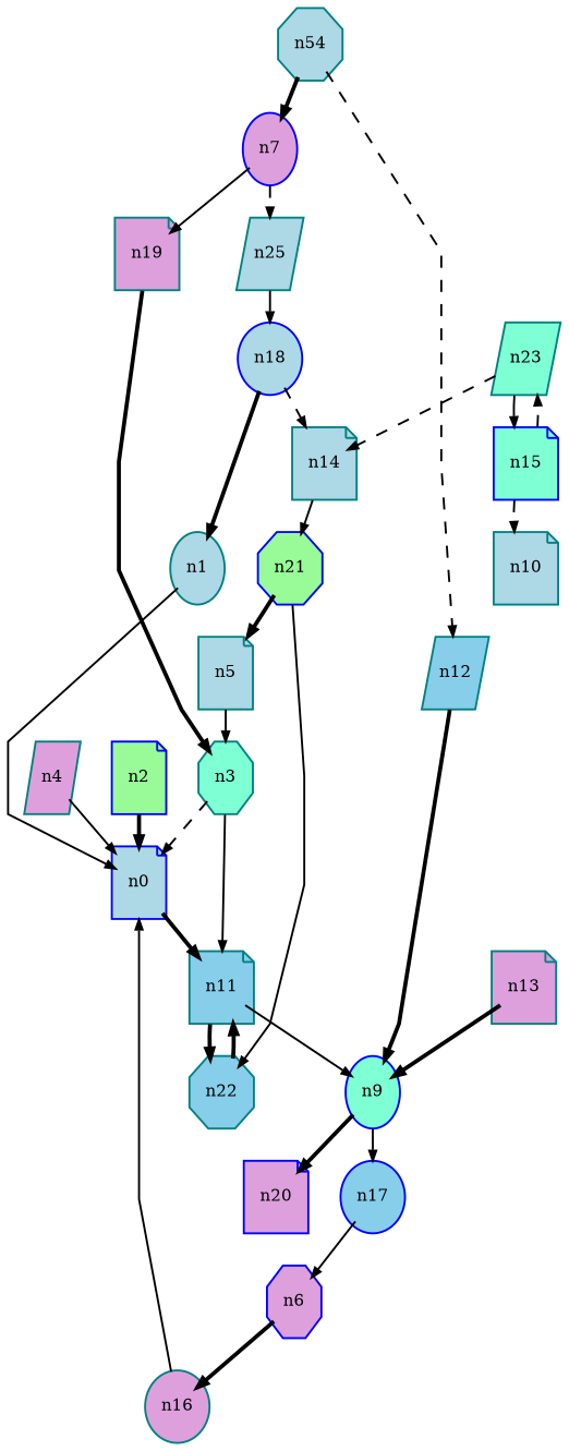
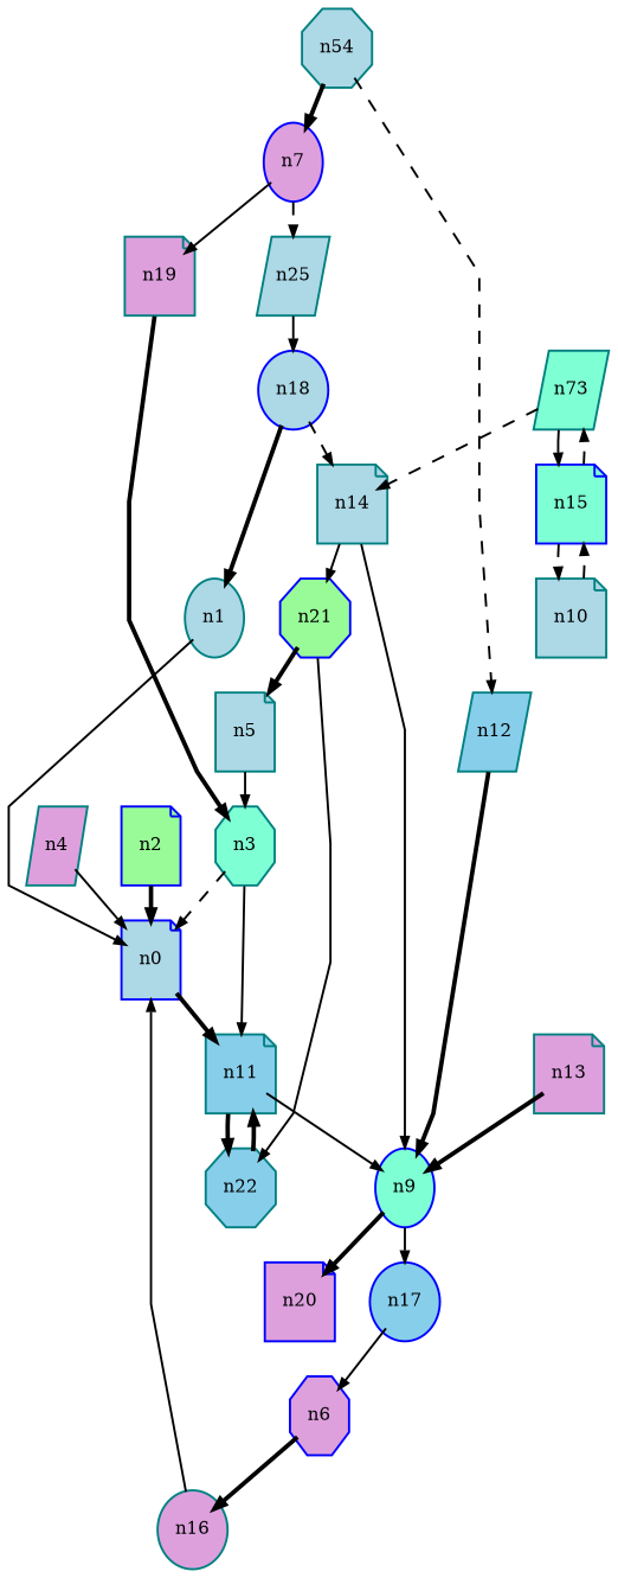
  digraph {
    fontsize=8
    nodesep=0.22
    nodesize=0.16
    ranksep=0.22
    splines=polyline
    node [color=teal fillcolor=lightblue fixedsize=shape fontsize=8 shape=note style=filled]
    edge [arrowsize=0.5 style=solid]
    n0 [color=blue width=0.32]
    n11 [fillcolor=skyblue width=0.32]
    n9 [color=blue fillcolor=aquamarine shape=ellipse width=0.32]
    n22 [fillcolor=skyblue shape=octagon width=0.32]
    n17 [color=blue fillcolor=skyblue shape=ellipse width=0.32]
    n20 [color=blue fillcolor=plum width=0.32]
    n1 [shape=ellipse width=0.32]
    n2 [color=blue fillcolor=palegreen width=0.32]
    n3 [fillcolor=aquamarine shape=octagon width=0.32]
    n4 [fillcolor=plum shape=parallelogram width=0.32]
    n5 [width=0.32]
    n16 [fillcolor=plum shape=ellipse width=0.32]
    n6 [color=blue fillcolor=plum shape=octagon width=0.32]
    n19 [fillcolor=plum width=0.32]
    n7 [color=blue fillcolor=plum shape=ellipse width=0.32]
    n25 [shape=parallelogram width=0.32]
    n18 [color=blue shape=ellipse width=0.32]
    n14 [width=0.32]
    n21 [color=blue fillcolor=palegreen shape=octagon width=0.32]
    n24 [label=n54 shape=octagon width=0.32]
    n12 [fillcolor=skyblue shape=parallelogram width=0.32]
    n13 [fillcolor=plum width=0.32]
    n10 [width=0.32]
    n15 [color=blue fillcolor=aquamarine width=0.32]
-   n23 [fillcolor=aquamarine shape=parallelogram width=0.32]
+   n23 [fillcolor=aquamarine shape=parallelogram width=0.32 label=n73]
    n0 -> n11 [style=bold]
    n11 -> n9
    n11 -> n22 [style=bold]
    n9 -> n17
    n9 -> n20 [style=bold]
    n22 -> n11 [style=bold]
    n17 -> n6
    n1 -> n0
    n2 -> n0 [style=bold]
    n3 -> n0 [style=dashed]
    n3 -> n11
    n4 -> n0
    n5 -> n3
    n16 -> n0
    n6 -> n16 [style=bold]
    n19 -> n3 [style=bold]
    n7 -> n19
    n7 -> n25 [style=dashed]
    n25 -> n18
    n18 -> n1 [style=bold]
    n18 -> n14 [style=dashed]
+   n14 -> n9
    n14 -> n21
    n21 -> n22
    n21 -> n5 [style=bold]
    n24 -> n7 [style=bold]
    n24 -> n12 [style=dashed]
    n12 -> n9 [style=bold]
    n13 -> n9 [style=bold]
+   n10 -> n15 [style=dashed]
    n15 -> n10 [style=dashed]
    n15 -> n23 [style=dashed]
    n23 -> n14 [style=dashed]
    n23 -> n15
  }
